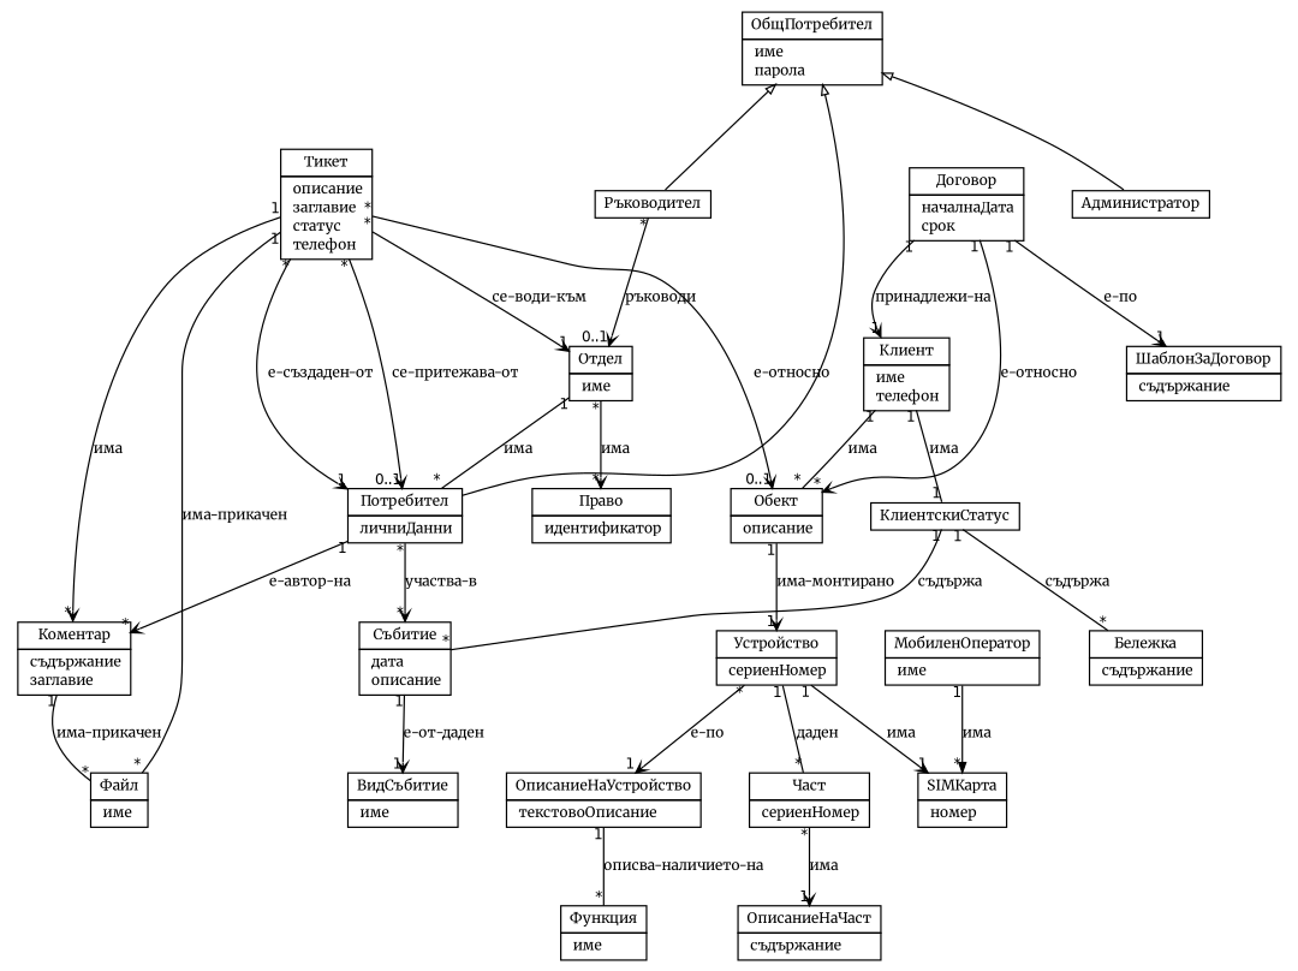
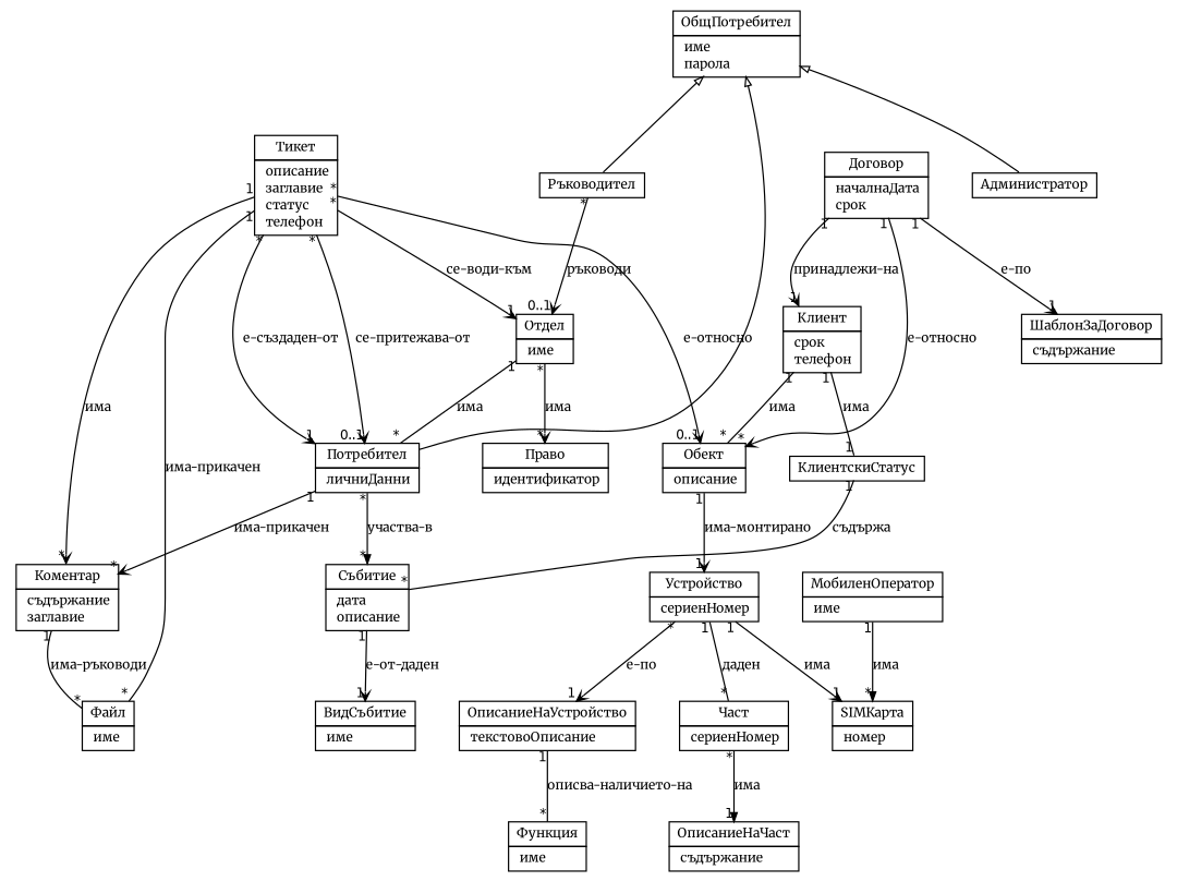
  digraph {
    fontname=Merriweather
    nodesep=0.25
    ranksep=0.5
    node [fontcolor=black fontname=Merriweather fontsize=10.0 shape=plaintext]
    edge [arrowsize=0.7 fontname=Merriweather fontsize=10.0 headport=p labelfontname=Helvetica labelfontsize=10 tailport=p arrowhead=open color=black fontcolor=black headlabel="*" taillabel=1]
    n1 [label=<<table title="ОбщПотребител" border="0" cellborder="1" cellspacing="0" cellpadding="2" port="p"> 		<tr><td><table border="0" cellspacing="0" cellpadding="1"> <tr><td align="center" balign="center"> ОбщПотребител </td></tr> 		</table></td></tr> 		<tr><td><table border="0" cellspacing="0" cellpadding="1"> <tr><td align="left" balign="left">  име </td></tr> <tr><td align="left" balign="left">  парола </td></tr> 		</table></td></tr> 		</table>>]
    n2 [label=<<table title="Ръководител" border="0" cellborder="1" cellspacing="0" cellpadding="2" port="p"> 		<tr><td><table border="0" cellspacing="0" cellpadding="1"> <tr><td align="center" balign="center"> Ръководител </td></tr> 		</table></td></tr> 		</table>>]
    n3 [label=<<table title="Администратор" border="0" cellborder="1" cellspacing="0" cellpadding="2" port="p"> 		<tr><td><table border="0" cellspacing="0" cellpadding="1"> <tr><td align="center" balign="center"> Администратор </td></tr> 		</table></td></tr> 		</table>>]
    n4 [label=<<table title="Потребител" border="0" cellborder="1" cellspacing="0" cellpadding="2" port="p"> 		<tr><td><table border="0" cellspacing="0" cellpadding="1"> <tr><td align="center" balign="center"> Потребител </td></tr> 		</table></td></tr> 		<tr><td><table border="0" cellspacing="0" cellpadding="1"> <tr><td align="left" balign="left">  личниДанни </td></tr> 		</table></td></tr> 		</table>>]
    n5 [label=<<table title="Отдел" border="0" cellborder="1" cellspacing="0" cellpadding="2" port="p"> 		<tr><td><table border="0" cellspacing="0" cellpadding="1"> <tr><td align="center" balign="center"> Отдел </td></tr> 		</table></td></tr> 		<tr><td><table border="0" cellspacing="0" cellpadding="1"> <tr><td align="left" balign="left">  име </td></tr> 		</table></td></tr> 		</table>>]
    n6 [label=<<table title="Коментар" border="0" cellborder="1" cellspacing="0" cellpadding="2" port="p"> 		<tr><td><table border="0" cellspacing="0" cellpadding="1"> <tr><td align="center" balign="center"> Коментар </td></tr> 		</table></td></tr> 		<tr><td><table border="0" cellspacing="0" cellpadding="1"> <tr><td align="left" balign="left">  съдържание </td></tr> <tr><td align="left" balign="left">  заглавие </td></tr> 		</table></td></tr> 		</table>>]
    n7 [label=<<table title="Събитие" border="0" cellborder="1" cellspacing="0" cellpadding="2" port="p"> 		<tr><td><table border="0" cellspacing="0" cellpadding="1"> <tr><td align="center" balign="center"> Събитие </td></tr> 		</table></td></tr> 		<tr><td><table border="0" cellspacing="0" cellpadding="1"> <tr><td align="left" balign="left">  дата </td></tr> <tr><td align="left" balign="left">  описание </td></tr> 		</table></td></tr> 		</table>>]
    n8 [label=<<table title="Право" border="0" cellborder="1" cellspacing="0" cellpadding="2" port="p"> 		<tr><td><table border="0" cellspacing="0" cellpadding="1"> <tr><td align="center" balign="center"> Право </td></tr> 		</table></td></tr> 		<tr><td><table border="0" cellspacing="0" cellpadding="1"> <tr><td align="left" balign="left">  идентификатор </td></tr> 		</table></td></tr> 		</table>>]
    n9 [label=<<table title="Файл" border="0" cellborder="1" cellspacing="0" cellpadding="2" port="p"> 		<tr><td><table border="0" cellspacing="0" cellpadding="1"> <tr><td align="center" balign="center"> Файл </td></tr> 		</table></td></tr> 		<tr><td><table border="0" cellspacing="0" cellpadding="1"> <tr><td align="left" balign="left">  име </td></tr> 		</table></td></tr> 		</table>>]
    n10 [label=<<table title="ВидСъбитие" border="0" cellborder="1" cellspacing="0" cellpadding="2" port="p"> 		<tr><td><table border="0" cellspacing="0" cellpadding="1"> <tr><td align="center" balign="center"> ВидСъбитие </td></tr> 		</table></td></tr> 		<tr><td><table border="0" cellspacing="0" cellpadding="1"> <tr><td align="left" balign="left">  име </td></tr> 		</table></td></tr> 		</table>>]
    n11 [label=<<table title="Договор" border="0" cellborder="1" cellspacing="0" cellpadding="2" port="p"> 		<tr><td><table border="0" cellspacing="0" cellpadding="1"> <tr><td align="center" balign="center"> Договор </td></tr> 		</table></td></tr> 		<tr><td><table border="0" cellspacing="0" cellpadding="1"> <tr><td align="left" balign="left">  началнаДата </td></tr> <tr><td align="left" balign="left">  срок </td></tr> 		</table></td></tr> 		</table>>]
    n12 [label=<<table title="ШаблонЗаДоговор" border="0" cellborder="1" cellspacing="0" cellpadding="2" port="p"> 		<tr><td><table border="0" cellspacing="0" cellpadding="1"> <tr><td align="center" balign="center"> ШаблонЗаДоговор </td></tr> 		</table></td></tr> 		<tr><td><table border="0" cellspacing="0" cellpadding="1"> <tr><td align="left" balign="left">  съдържание </td></tr> 		</table></td></tr> 		</table>>]
-   n13 [label=<<table title="Клиент" border="0" cellborder="1" cellspacing="0" cellpadding="2" port="p"> 		<tr><td><table border="0" cellspacing="0" cellpadding="1"> <tr><td align="center" balign="center"> Клиент </td></tr> 		</table></td></tr> 		<tr><td><table border="0" cellspacing="0" cellpadding="1"> <tr><td align="left" balign="left">  име </td></tr> <tr><td align="left" balign="left">  телефон </td></tr> 		</table></td></tr> 		</table>>]
+   n13 [label=<<table title="Клиент" border="0" cellborder="1" cellspacing="0" cellpadding="2" port="p"> 		<tr><td><table border="0" cellspacing="0" cellpadding="1"> <tr><td align="center" balign="center"> Клиент </td></tr> 		</table></td></tr> 		<tr><td><table border="0" cellspacing="0" cellpadding="1"> <tr><td align="left" balign="left">  срок </td></tr> <tr><td align="left" balign="left">  телефон </td></tr> 		</table></td></tr> 		</table>>]
    n14 [label=<<table title="Обект" border="0" cellborder="1" cellspacing="0" cellpadding="2" port="p"> 		<tr><td><table border="0" cellspacing="0" cellpadding="1"> <tr><td align="center" balign="center"> Обект </td></tr> 		</table></td></tr> 		<tr><td><table border="0" cellspacing="0" cellpadding="1"> <tr><td align="left" balign="left">  описание </td></tr> 		</table></td></tr> 		</table>>]
    n15 [label=<<table title="КлиентскиСтатус" border="0" cellborder="1" cellspacing="0" cellpadding="2" port="p"> 		<tr><td><table border="0" cellspacing="0" cellpadding="1"> <tr><td align="center" balign="center"> КлиентскиСтатус </td></tr> 		</table></td></tr> 		</table>>]
    n16 [label=<<table title="Устройство" border="0" cellborder="1" cellspacing="0" cellpadding="2" port="p"> 		<tr><td><table border="0" cellspacing="0" cellpadding="1"> <tr><td align="center" balign="center"> Устройство </td></tr> 		</table></td></tr> 		<tr><td><table border="0" cellspacing="0" cellpadding="1"> <tr><td align="left" balign="left">  сериенНомер </td></tr> 		</table></td></tr> 		</table>>]
    n17 [label=<<table title="Тикет" border="0" cellborder="1" cellspacing="0" cellpadding="2" port="p"> 		<tr><td><table border="0" cellspacing="0" cellpadding="1"> <tr><td align="center" balign="center"> Тикет </td></tr> 		</table></td></tr> 		<tr><td><table border="0" cellspacing="0" cellpadding="1"> <tr><td align="left" balign="left">  описание </td></tr> <tr><td align="left" balign="left">  заглавие </td></tr> <tr><td align="left" balign="left">  статус </td></tr> <tr><td align="left" balign="left">  телефон </td></tr> 		</table></td></tr> 		</table>>]
-   n18 [label=<<table title="Бележка" border="0" cellborder="1" cellspacing="0" cellpadding="2" port="p"> 		<tr><td><table border="0" cellspacing="0" cellpadding="1"> <tr><td align="center" balign="center"> Бележка </td></tr> 		</table></td></tr> 		<tr><td><table border="0" cellspacing="0" cellpadding="1"> <tr><td align="left" balign="left">  съдържание </td></tr> 		</table></td></tr> 		</table>>]
    n19 [label=<<table title="ОписаниеНаУстройство" border="0" cellborder="1" cellspacing="0" cellpadding="2" port="p"> 		<tr><td><table border="0" cellspacing="0" cellpadding="1"> <tr><td align="center" balign="center"> ОписаниеНаУстройство </td></tr> 		</table></td></tr> 		<tr><td><table border="0" cellspacing="0" cellpadding="1"> <tr><td align="left" balign="left">  текстoвоОписание </td></tr> 		</table></td></tr> 		</table>>]
    n20 [label=<<table title="SIMКарта" border="0" cellborder="1" cellspacing="0" cellpadding="2" port="p"> 		<tr><td><table border="0" cellspacing="0" cellpadding="1"> <tr><td align="center" balign="center"> SIMКарта </td></tr> 		</table></td></tr> 		<tr><td><table border="0" cellspacing="0" cellpadding="1"> <tr><td align="left" balign="left">  номер </td></tr> 		</table></td></tr> 		</table>>]
    n21 [label=<<table title="Част" border="0" cellborder="1" cellspacing="0" cellpadding="2" port="p"> 		<tr><td><table border="0" cellspacing="0" cellpadding="1"> <tr><td align="center" balign="center"> Част </td></tr> 		</table></td></tr> 		<tr><td><table border="0" cellspacing="0" cellpadding="1"> <tr><td align="left" balign="left">  сериенНомер </td></tr> 		</table></td></tr> 		</table>>]
    n22 [label=<<table title="Функция" border="0" cellborder="1" cellspacing="0" cellpadding="2" port="p"> 		<tr><td><table border="0" cellspacing="0" cellpadding="1"> <tr><td align="center" balign="center"> Функция </td></tr> 		</table></td></tr> 		<tr><td><table border="0" cellspacing="0" cellpadding="1"> <tr><td align="left" balign="left">  име </td></tr> 		</table></td></tr> 		</table>>]
    n23 [label=<<table title="ОписаниеНаЧаст" border="0" cellborder="1" cellspacing="0" cellpadding="2" port="p"> 		<tr><td><table border="0" cellspacing="0" cellpadding="1"> <tr><td align="center" balign="center"> ОписаниеНаЧаст </td></tr> 		</table></td></tr> 		<tr><td><table border="0" cellspacing="0" cellpadding="1"> <tr><td align="left" balign="left">  съдържание </td></tr> 		</table></td></tr> 		</table>>]
    n24 [label=<<table title="МобиленОператор" border="0" cellborder="1" cellspacing="0" cellpadding="2" port="p"> 		<tr><td><table border="0" cellspacing="0" cellpadding="1"> <tr><td align="center" balign="center"> МобиленОператор </td></tr> 		</table></td></tr> 		<tr><td><table border="0" cellspacing="0" cellpadding="1"> <tr><td align="left" balign="left">  име </td></tr> 		</table></td></tr> 		</table>>]
    n1 -> n2 [arrowtail=empty dir=back fontsize=10 arrowhead="" color="" fontcolor="" headlabel="" taillabel=""]
    n1 -> n3 [arrowtail=empty dir=back fontsize=10 arrowhead="" color="" fontcolor="" headlabel="" taillabel=""]
    n1 -> n4 [arrowtail=empty dir=back fontsize=10 arrowhead="" color="" fontcolor="" headlabel="" taillabel=""]
    n2 -> n5 [headlabel="0..1" label="ръководи" taillabel="*"]
-   n4 -> n6 [label="е-автор-на"]
-   n4 -> n7 [label="участва-в" taillabel="*"]
+   n4 -> n6 [label="има-прикачен"]
+   n4 -> n7 [arrowhead=normal label="участва-в" taillabel="*"]
    n5 -> n4 [arrowhead=none arrowtail=ediamond label="има"]
    n5 -> n8 [label="има" taillabel="*"]
-   n6 -> n9 [arrowhead=none arrowtail=diamond label="има-прикачен"]
+   n6 -> n9 [arrowhead=none arrowtail=diamond label="има-ръководи"]
    n7 -> n10 [headlabel=1 label="е-от-даден"]
    n11 -> n12 [headlabel=1 label="е-по"]
    n11 -> n13 [headlabel=1 label="принадлежи-на"]
    n11 -> n14 [label="е-относно"]
    n13 -> n14 [arrowhead=none arrowtail=ediamond label="има"]
    n13 -> n15 [arrowhead=none arrowtail=ediamond headlabel=1 label="има"]
    n14 -> n16 [headlabel=1 label="има-монтирано"]
    n15 -> n7 [arrowhead=none arrowtail=diamond label="съдържа"]
-   n15 -> n18 [arrowhead=none arrowtail=diamond label="съдържа"]
    n16 -> n19 [headlabel=1 label="е-по" taillabel="*"]
    n16 -> n20 [headlabel=1 label="има"]
    n16 -> n21 [arrowhead=none arrowtail=diamond label="даден"]
    n17 -> n4 [headlabel=1 label="е-създаден-от" taillabel="*"]
    n17 -> n4 [headlabel="0..1" label="се-притежава-от" taillabel="*"]
    n17 -> n5 [headlabel=1 label="се-води-към" taillabel="*"]
    n17 -> n6 [label="има"]
    n17 -> n9 [arrowhead=none arrowtail=diamond label="има-прикачен"]
    n17 -> n14 [headlabel="0..1" label="е-относно" taillabel="*"]
    n19 -> n22 [arrowhead=none arrowtail=diamond label="описва-наличието-на"]
-   n21 -> n23 [headlabel=1 label="има" taillabel="*"]
+   n21 -> n23 [arrowhead=normal headlabel=1 label="има" taillabel="*"]
    n24 -> n20 [arrowhead=normal label="има"]
  }
